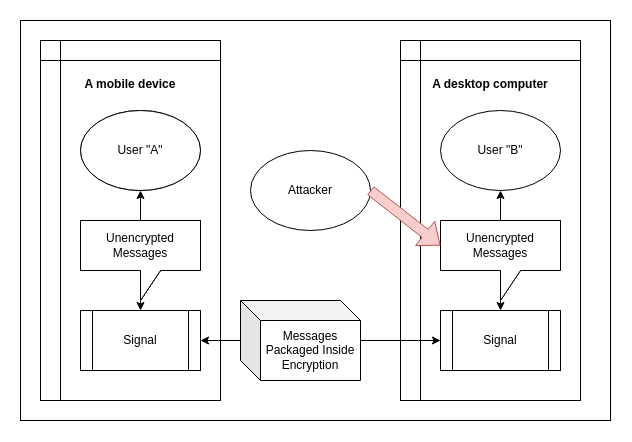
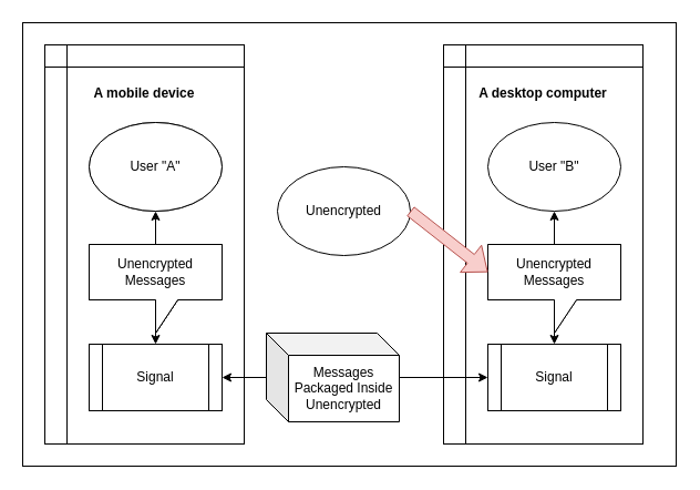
  <mxCell id="0" />
  <mxCell id="1" parent="0" />
  <mxCell id="2" value="" style="rounded=0;whiteSpace=wrap;html=1;" vertex="1" parent="1"><mxGeometry x="20" y="20" width="590" height="400" as="geometry" /></mxCell>
  <mxCell id="3" value="&lt;div&gt;&lt;b&gt;A desktop computer&lt;br&gt;&lt;/b&gt;&lt;/div&gt;&lt;div&gt;&lt;b&gt;&lt;br&gt;&lt;/b&gt;&lt;/div&gt;&lt;div&gt;&lt;b&gt;&lt;br&gt;&lt;/b&gt;&lt;/div&gt;&lt;div&gt;&lt;b&gt;&lt;br&gt;&lt;/b&gt;&lt;/div&gt;&lt;div&gt;&lt;b&gt;&lt;br&gt;&lt;/b&gt;&lt;/div&gt;&lt;div&gt;&lt;b&gt;&lt;br&gt;&lt;/b&gt;&lt;/div&gt;&lt;div&gt;&lt;b&gt;&lt;br&gt;&lt;/b&gt;&lt;/div&gt;&lt;div&gt;&lt;b&gt;&lt;br&gt;&lt;/b&gt;&lt;/div&gt;&lt;div&gt;&lt;b&gt;&lt;br&gt;&lt;/b&gt;&lt;/div&gt;&lt;div&gt;&lt;b&gt;&lt;br&gt;&lt;/b&gt;&lt;/div&gt;&lt;div&gt;&lt;b&gt;&lt;br&gt;&lt;/b&gt;&lt;/div&gt;&lt;div&gt;&lt;b&gt;&lt;br&gt;&lt;/b&gt;&lt;/div&gt;&lt;div&gt;&lt;b&gt;&lt;br&gt;&lt;/b&gt;&lt;/div&gt;&lt;div&gt;&lt;b&gt;&lt;br&gt;&lt;/b&gt;&lt;/div&gt;&lt;div&gt;&lt;b&gt;&lt;br&gt;&lt;/b&gt;&lt;/div&gt;&lt;div&gt;&lt;b&gt;&lt;br&gt;&lt;/b&gt;&lt;/div&gt;&lt;div&gt;&lt;b&gt;&lt;br&gt;&lt;/b&gt;&lt;/div&gt;&lt;div&gt;&lt;b&gt;&lt;br&gt;&lt;/b&gt;&lt;/div&gt;&lt;div&gt;&lt;b&gt;&lt;br&gt;&lt;/b&gt;&lt;/div&gt;&lt;div&gt;&lt;b&gt;&lt;br&gt;&lt;/b&gt;&lt;/div&gt;" style="shape=internalStorage;whiteSpace=wrap;html=1;backgroundOutline=1;rounded=0;" vertex="1" parent="1"><mxGeometry x="400" y="40" width="180" height="360" as="geometry" /></mxCell>
  <mxCell id="4" value="&lt;div&gt;&lt;b&gt;A mobile device&lt;/b&gt;&lt;/div&gt;&lt;div&gt;&lt;b&gt;&lt;br&gt;&lt;/b&gt;&lt;/div&gt;&lt;div&gt;&lt;b&gt;&lt;br&gt;&lt;/b&gt;&lt;/div&gt;&lt;div&gt;&lt;b&gt;&lt;br&gt;&lt;/b&gt;&lt;/div&gt;&lt;div&gt;&lt;b&gt;&lt;br&gt;&lt;/b&gt;&lt;/div&gt;&lt;div&gt;&lt;b&gt;&lt;br&gt;&lt;/b&gt;&lt;/div&gt;&lt;div&gt;&lt;b&gt;&lt;br&gt;&lt;/b&gt;&lt;/div&gt;&lt;div&gt;&lt;b&gt;&lt;br&gt;&lt;/b&gt;&lt;/div&gt;&lt;div&gt;&lt;b&gt;&lt;br&gt;&lt;/b&gt;&lt;/div&gt;&lt;div&gt;&lt;b&gt;&lt;br&gt;&lt;/b&gt;&lt;/div&gt;&lt;div&gt;&lt;b&gt;&lt;br&gt;&lt;/b&gt;&lt;/div&gt;&lt;div&gt;&lt;b&gt;&lt;br&gt;&lt;/b&gt;&lt;/div&gt;&lt;div&gt;&lt;b&gt;&lt;br&gt;&lt;/b&gt;&lt;/div&gt;&lt;div&gt;&lt;b&gt;&lt;br&gt;&lt;/b&gt;&lt;/div&gt;&lt;div&gt;&lt;b&gt;&lt;br&gt;&lt;/b&gt;&lt;/div&gt;&lt;div&gt;&lt;b&gt;&lt;br&gt;&lt;/b&gt;&lt;/div&gt;&lt;div&gt;&lt;b&gt;&lt;br&gt;&lt;/b&gt;&lt;/div&gt;&lt;div&gt;&lt;b&gt;&lt;br&gt;&lt;/b&gt;&lt;/div&gt;&lt;div&gt;&lt;b&gt;&lt;br&gt;&lt;/b&gt;&lt;/div&gt;&lt;div&gt;&lt;b&gt;&lt;br&gt;&lt;/b&gt;&lt;/div&gt;" style="shape=internalStorage;whiteSpace=wrap;html=1;backgroundOutline=1;rounded=0;" vertex="1" parent="1"><mxGeometry x="40" y="40" width="180" height="360" as="geometry" /></mxCell>
  <mxCell id="5" value="User &quot;B&quot;" style="ellipse;whiteSpace=wrap;html=1;" vertex="1" parent="1"><mxGeometry x="440" y="110" width="120" height="80" as="geometry" /></mxCell>
  <mxCell id="6" value="User &quot;A&quot;" style="ellipse;whiteSpace=wrap;html=1;" vertex="1" parent="1"><mxGeometry x="80" y="110" width="120" height="80" as="geometry" /></mxCell>
  <mxCell id="7" value="Unencrypted Messages" style="shape=callout;whiteSpace=wrap;html=1;perimeter=calloutPerimeter;" vertex="1" parent="1"><mxGeometry x="440" y="220" width="120" height="80" as="geometry" /></mxCell>
  <mxCell id="8" value="Signal" style="shape=process;whiteSpace=wrap;html=1;backgroundOutline=1;rounded=0;" vertex="1" parent="1"><mxGeometry x="440" y="310" width="120" height="60" as="geometry" /></mxCell>
  <mxCell id="9" value="Signal" style="shape=process;whiteSpace=wrap;html=1;backgroundOutline=1;rounded=0;" vertex="1" parent="1"><mxGeometry x="80" y="310" width="120" height="60" as="geometry" /></mxCell>
  <mxCell id="10" value="Unencrypted Messages" style="shape=callout;whiteSpace=wrap;html=1;perimeter=calloutPerimeter;" vertex="1" parent="1"><mxGeometry x="80" y="220" width="120" height="80" as="geometry" /></mxCell>
  <mxCell id="11" value="" style="endArrow=classic;startArrow=classic;html=1;rounded=0;entryX=0.5;entryY=1;entryDx=0;entryDy=0;exitX=0.5;exitY=0;exitDx=0;exitDy=0;" edge="1" parent="1" source="8" target="5"><mxGeometry width="50" height="50" relative="1" as="geometry"><mxPoint x="440" y="260" as="sourcePoint" /><mxPoint x="490" y="210" as="targetPoint" /></mxGeometry></mxCell>
  <mxCell id="12" value="Unencrypted Messages" style="shape=callout;whiteSpace=wrap;html=1;perimeter=calloutPerimeter;" vertex="1" parent="1"><mxGeometry x="440" y="220" width="120" height="80" as="geometry" /></mxCell>
  <mxCell id="13" value="User &quot;A&quot;" style="ellipse;whiteSpace=wrap;html=1;" vertex="1" parent="1"><mxGeometry x="80" y="110" width="120" height="80" as="geometry" /></mxCell>
  <mxCell id="14" value="Unencrypted Messages" style="shape=callout;whiteSpace=wrap;html=1;perimeter=calloutPerimeter;" vertex="1" parent="1"><mxGeometry x="80" y="220" width="120" height="80" as="geometry" /></mxCell>
  <mxCell id="15" value="Signal" style="shape=process;whiteSpace=wrap;html=1;backgroundOutline=1;rounded=0;" vertex="1" parent="1"><mxGeometry x="80" y="310" width="120" height="60" as="geometry" /></mxCell>
  <mxCell id="16" value="" style="endArrow=classic;startArrow=classic;html=1;rounded=0;entryX=0.5;entryY=1;entryDx=0;entryDy=0;exitX=0.5;exitY=0;exitDx=0;exitDy=0;" edge="1" parent="1" source="15" target="13"><mxGeometry width="50" height="50" relative="1" as="geometry"><mxPoint x="80" y="260" as="sourcePoint" /><mxPoint x="130" y="210" as="targetPoint" /></mxGeometry></mxCell>
  <mxCell id="17" value="Unencrypted Messages" style="shape=callout;whiteSpace=wrap;html=1;perimeter=calloutPerimeter;" vertex="1" parent="1"><mxGeometry x="80" y="220" width="120" height="80" as="geometry" /></mxCell>
  <mxCell id="18" value="" style="endArrow=classic;startArrow=classic;html=1;rounded=0;entryX=0;entryY=0.5;entryDx=0;entryDy=0;" edge="1" parent="1" source="15" target="8"><mxGeometry width="50" height="50" relative="1" as="geometry"><mxPoint x="400" y="260" as="sourcePoint" /><mxPoint x="450" y="210" as="targetPoint" /></mxGeometry></mxCell>
- <mxCell id="19" value="Messages Packaged Inside Encryption" style="shape=cube;whiteSpace=wrap;html=1;boundedLbl=1;backgroundOutline=1;darkOpacity=0.05;darkOpacity2=0.1;rounded=0;" vertex="1" parent="1"><mxGeometry x="240" y="300" width="120" height="80" as="geometry" /></mxCell>
- <mxCell id="20" value="Attacker" style="ellipse;whiteSpace=wrap;html=1;rounded=0;" vertex="1" parent="1"><mxGeometry x="250" y="150" width="120" height="80" as="geometry" /></mxCell>
+ <mxCell id="19" value="Messages Packaged Inside Unencrypted" style="shape=cube;whiteSpace=wrap;html=1;boundedLbl=1;backgroundOutline=1;darkOpacity=0.05;darkOpacity2=0.1;rounded=0;" vertex="1" parent="1"><mxGeometry x="240" y="300" width="120" height="80" as="geometry" /></mxCell>
+ <mxCell id="20" value="Unencrypted" style="ellipse;whiteSpace=wrap;html=1;rounded=0;" vertex="1" parent="1"><mxGeometry x="250" y="150" width="120" height="80" as="geometry" /></mxCell>
  <mxCell id="21" value="" style="shape=flexArrow;endArrow=classic;html=1;rounded=0;exitX=1;exitY=0.5;exitDx=0;exitDy=0;entryX=0;entryY=0;entryDx=0;entryDy=25;entryPerimeter=0;fillColor=#f8cecc;strokeColor=#b85450;" edge="1" parent="1" source="20" target="12"><mxGeometry width="50" height="50" relative="1" as="geometry"><mxPoint x="400" y="290" as="sourcePoint" /><mxPoint x="450" y="240" as="targetPoint" /></mxGeometry></mxCell>
